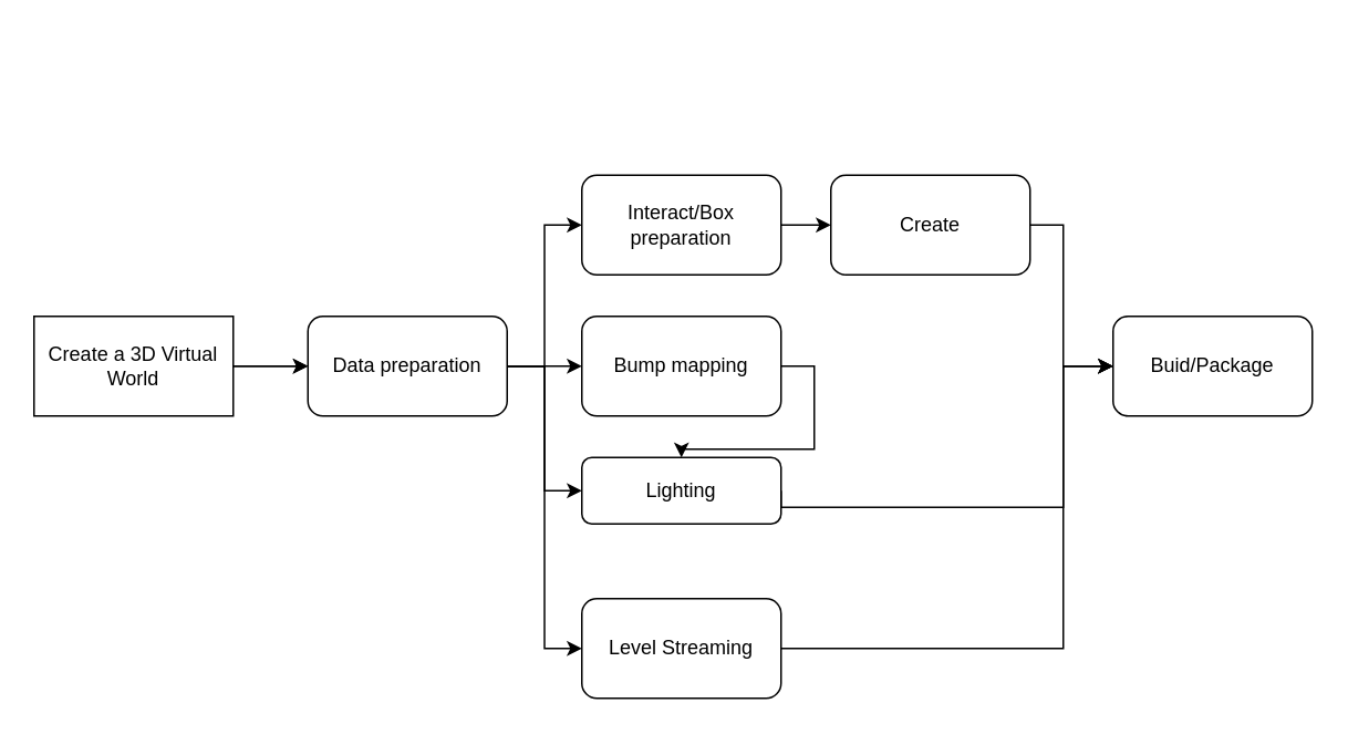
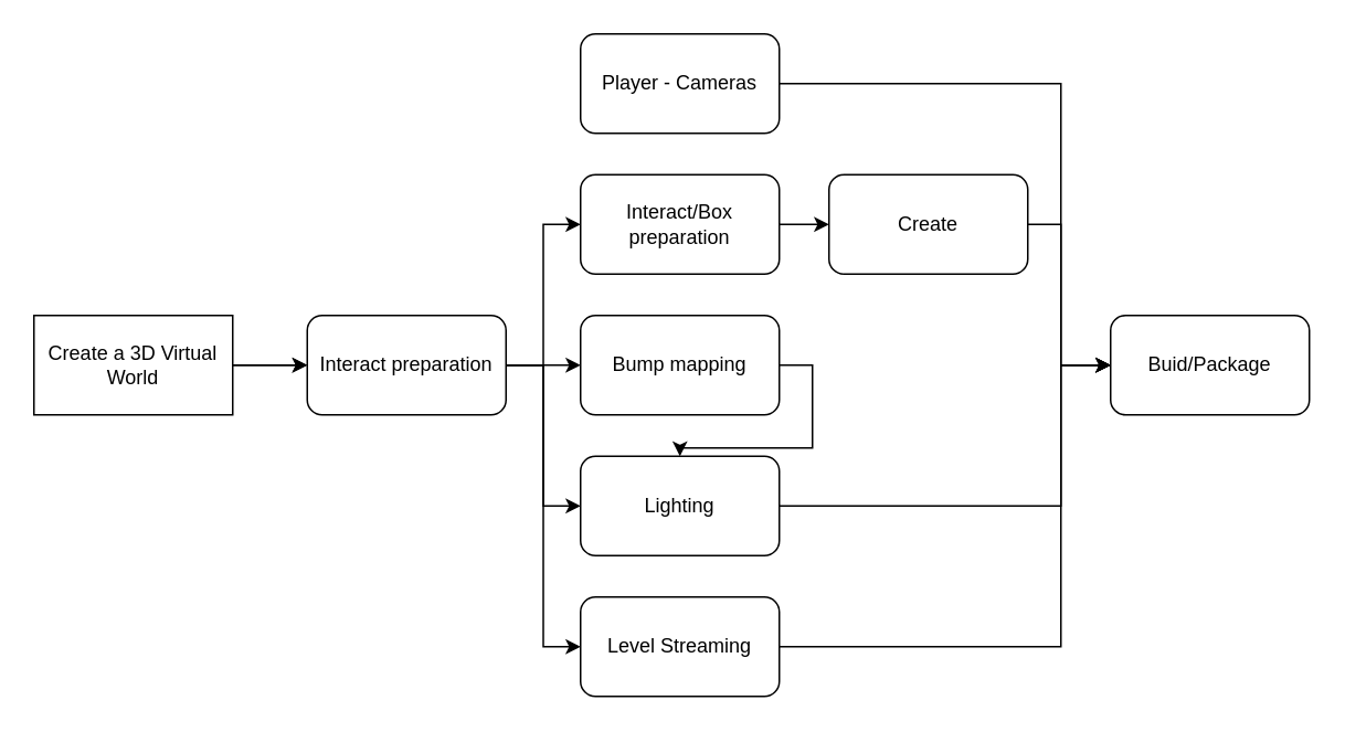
  <mxCell id="0" />
  <mxCell id="1" parent="0" />
  <mxCell id="2" style="edgeStyle=orthogonalEdgeStyle;rounded=0;orthogonalLoop=1;jettySize=auto;html=1;exitX=1;exitY=0.5;exitDx=0;exitDy=0;entryX=0;entryY=0.5;entryDx=0;entryDy=0;" edge="1" parent="1" source="3" target="18"><mxGeometry relative="1" as="geometry" /></mxCell>
  <mxCell id="3" value="Create a 3D Virtual World" style="rounded=0;whiteSpace=wrap;html=1;" vertex="1" parent="1"><mxGeometry x="20" y="190" width="120" height="60" as="geometry" /></mxCell>
+ <mxCell id="4" style="edgeStyle=orthogonalEdgeStyle;rounded=0;orthogonalLoop=1;jettySize=auto;html=1;exitX=1;exitY=0.5;exitDx=0;exitDy=0;entryX=0;entryY=0.5;entryDx=0;entryDy=0;" edge="1" parent="1" source="5" target="22"><mxGeometry relative="1" as="geometry"><Array as="points"><mxPoint x="640" y="50" /><mxPoint x="640" y="220" /></Array></mxGeometry></mxCell>
+ <mxCell id="5" value="Player - Cameras" style="rounded=1;whiteSpace=wrap;html=1;" vertex="1" parent="1"><mxGeometry x="350" y="20" width="120" height="60" as="geometry" /></mxCell>
  <mxCell id="6" style="edgeStyle=orthogonalEdgeStyle;rounded=0;orthogonalLoop=1;jettySize=auto;html=1;exitX=1;exitY=0.5;exitDx=0;exitDy=0;entryX=0;entryY=0.5;entryDx=0;entryDy=0;" edge="1" parent="1" source="7" target="22"><mxGeometry relative="1" as="geometry"><Array as="points"><mxPoint x="640" y="135" /><mxPoint x="640" y="220" /></Array></mxGeometry></mxCell>
  <mxCell id="7" value="Create" style="rounded=1;whiteSpace=wrap;html=1;" vertex="1" parent="1"><mxGeometry x="500" y="105" width="120" height="60" as="geometry" /></mxCell>
  <mxCell id="8" value="" style="edgeStyle=orthogonalEdgeStyle;rounded=0;orthogonalLoop=1;jettySize=auto;html=1;" edge="1" parent="1" source="9" target="7"><mxGeometry relative="1" as="geometry" /></mxCell>
  <mxCell id="9" value="Interact/Box preparation" style="rounded=1;whiteSpace=wrap;html=1;" vertex="1" parent="1"><mxGeometry x="350" y="105" width="120" height="60" as="geometry" /></mxCell>
  <mxCell id="10" style="edgeStyle=orthogonalEdgeStyle;rounded=0;orthogonalLoop=1;jettySize=auto;html=1;exitX=1;exitY=0.5;exitDx=0;exitDy=0;" edge="1" parent="1" source="11" target="13"><mxGeometry relative="1" as="geometry" /></mxCell>
  <mxCell id="11" value="Bump mapping" style="rounded=1;whiteSpace=wrap;html=1;" vertex="1" parent="1"><mxGeometry x="350" y="190" width="120" height="60" as="geometry" /></mxCell>
  <mxCell id="12" style="edgeStyle=orthogonalEdgeStyle;rounded=0;orthogonalLoop=1;jettySize=auto;html=1;exitX=1;exitY=0.5;exitDx=0;exitDy=0;entryX=0;entryY=0.5;entryDx=0;entryDy=0;" edge="1" parent="1" source="13" target="22"><mxGeometry relative="1" as="geometry"><Array as="points"><mxPoint x="640" y="305" /><mxPoint x="640" y="220" /></Array></mxGeometry></mxCell>
- <mxCell id="13" value="Lighting" style="rounded=1;whiteSpace=wrap;html=1;" vertex="1" parent="1"><mxGeometry x="350" y="275" width="120" height="40" as="geometry" /></mxCell>
+ <mxCell id="13" value="Lighting" style="rounded=1;whiteSpace=wrap;html=1;" vertex="1" parent="1"><mxGeometry x="350" y="275" width="120" height="60" as="geometry" /></mxCell>
  <mxCell id="14" style="edgeStyle=orthogonalEdgeStyle;rounded=0;orthogonalLoop=1;jettySize=auto;html=1;exitX=1;exitY=0.5;exitDx=0;exitDy=0;entryX=0;entryY=0.5;entryDx=0;entryDy=0;" edge="1" parent="1" source="18" target="11"><mxGeometry relative="1" as="geometry" /></mxCell>
  <mxCell id="15" style="edgeStyle=orthogonalEdgeStyle;rounded=0;orthogonalLoop=1;jettySize=auto;html=1;exitX=1;exitY=0.5;exitDx=0;exitDy=0;entryX=0;entryY=0.5;entryDx=0;entryDy=0;" edge="1" parent="1" source="18" target="13"><mxGeometry relative="1" as="geometry" /></mxCell>
  <mxCell id="16" style="edgeStyle=orthogonalEdgeStyle;rounded=0;orthogonalLoop=1;jettySize=auto;html=1;exitX=1;exitY=0.5;exitDx=0;exitDy=0;entryX=0;entryY=0.5;entryDx=0;entryDy=0;" edge="1" parent="1" source="18" target="21"><mxGeometry relative="1" as="geometry" /></mxCell>
  <mxCell id="17" style="edgeStyle=orthogonalEdgeStyle;rounded=0;orthogonalLoop=1;jettySize=auto;html=1;exitX=1;exitY=0.5;exitDx=0;exitDy=0;entryX=0;entryY=0.5;entryDx=0;entryDy=0;" edge="1" parent="1" source="18" target="9"><mxGeometry relative="1" as="geometry" /></mxCell>
- <mxCell id="18" value="Data preparation" style="rounded=1;whiteSpace=wrap;html=1;" vertex="1" parent="1"><mxGeometry x="185" y="190" width="120" height="60" as="geometry" /></mxCell>
+ <mxCell id="18" value="Interact preparation" style="rounded=1;whiteSpace=wrap;html=1;" vertex="1" parent="1"><mxGeometry x="185" y="190" width="120" height="60" as="geometry" /></mxCell>
  <mxCell id="19" style="edgeStyle=orthogonalEdgeStyle;rounded=0;orthogonalLoop=1;jettySize=auto;html=1;exitX=1;exitY=0.5;exitDx=0;exitDy=0;entryX=0;entryY=0.5;entryDx=0;entryDy=0;" edge="1" parent="1" source="3" target="18"><mxGeometry relative="1" as="geometry"><mxPoint x="170" y="150" as="sourcePoint" /><mxPoint x="470" y="320" as="targetPoint" /></mxGeometry></mxCell>
  <mxCell id="20" style="edgeStyle=orthogonalEdgeStyle;rounded=0;orthogonalLoop=1;jettySize=auto;html=1;exitX=1;exitY=0.5;exitDx=0;exitDy=0;entryX=0;entryY=0.5;entryDx=0;entryDy=0;" edge="1" parent="1" source="21" target="22"><mxGeometry relative="1" as="geometry"><Array as="points"><mxPoint x="640" y="390" /><mxPoint x="640" y="220" /></Array></mxGeometry></mxCell>
  <mxCell id="21" value="Level Streaming" style="rounded=1;whiteSpace=wrap;html=1;" vertex="1" parent="1"><mxGeometry x="350" y="360" width="120" height="60" as="geometry" /></mxCell>
  <mxCell id="22" value="Buid/Package" style="rounded=1;whiteSpace=wrap;html=1;" vertex="1" parent="1"><mxGeometry x="670" y="190" width="120" height="60" as="geometry" /></mxCell>
